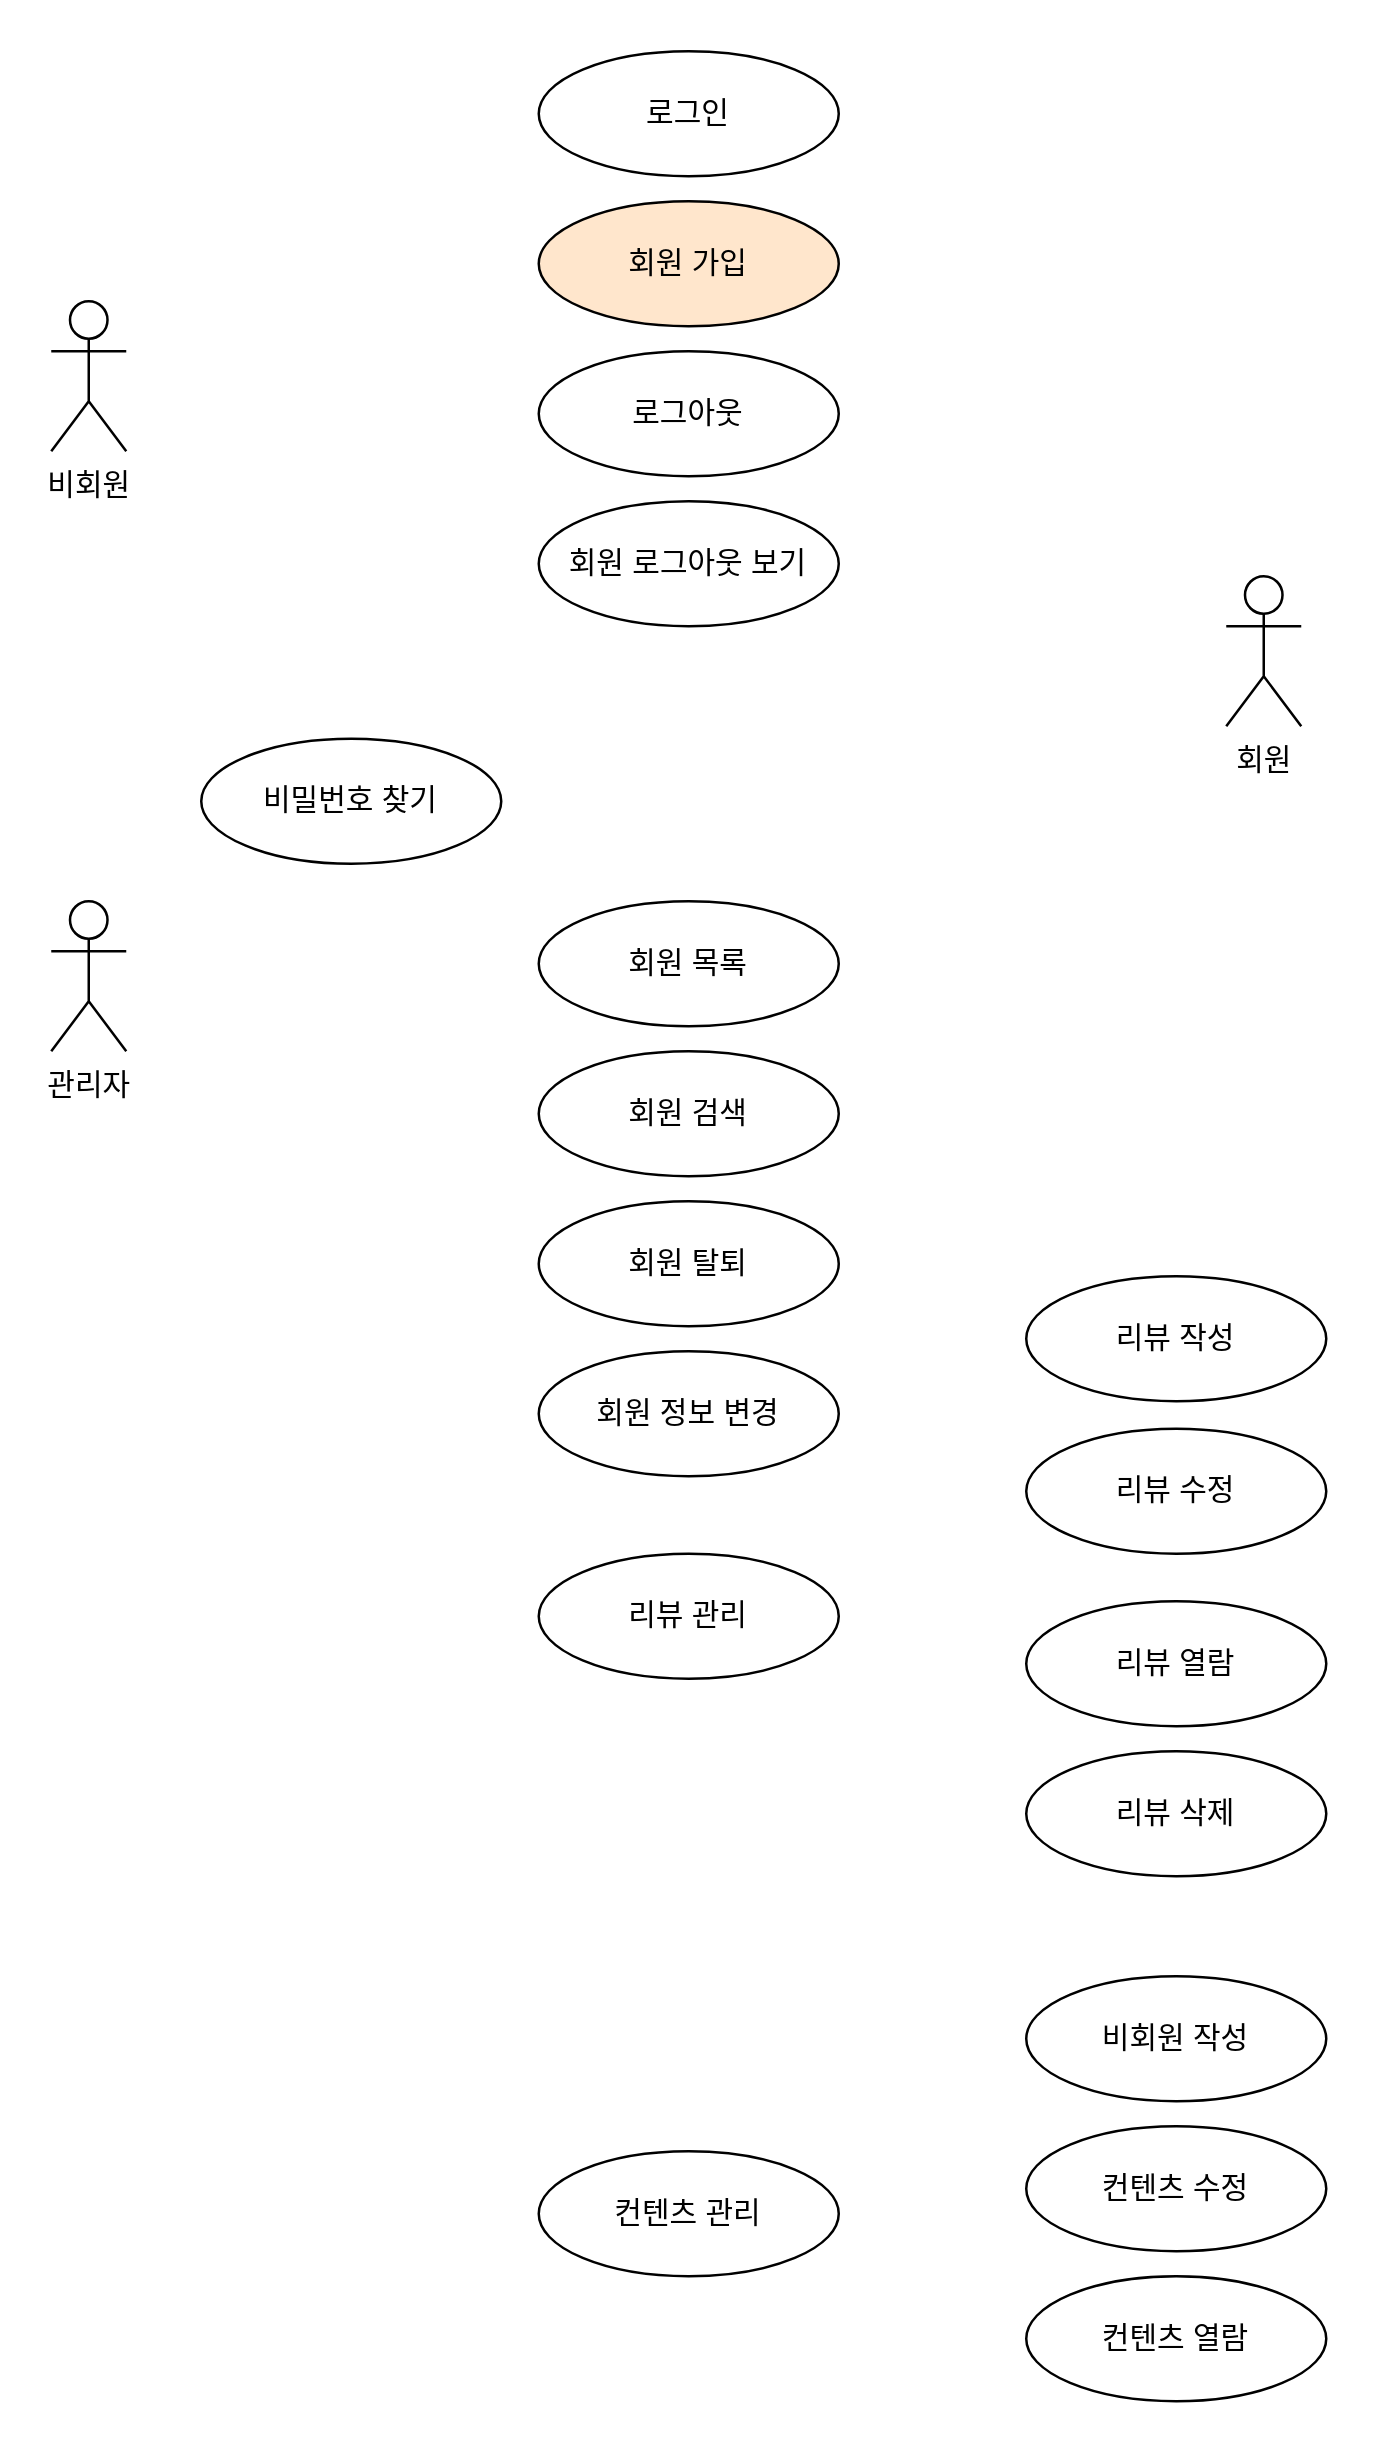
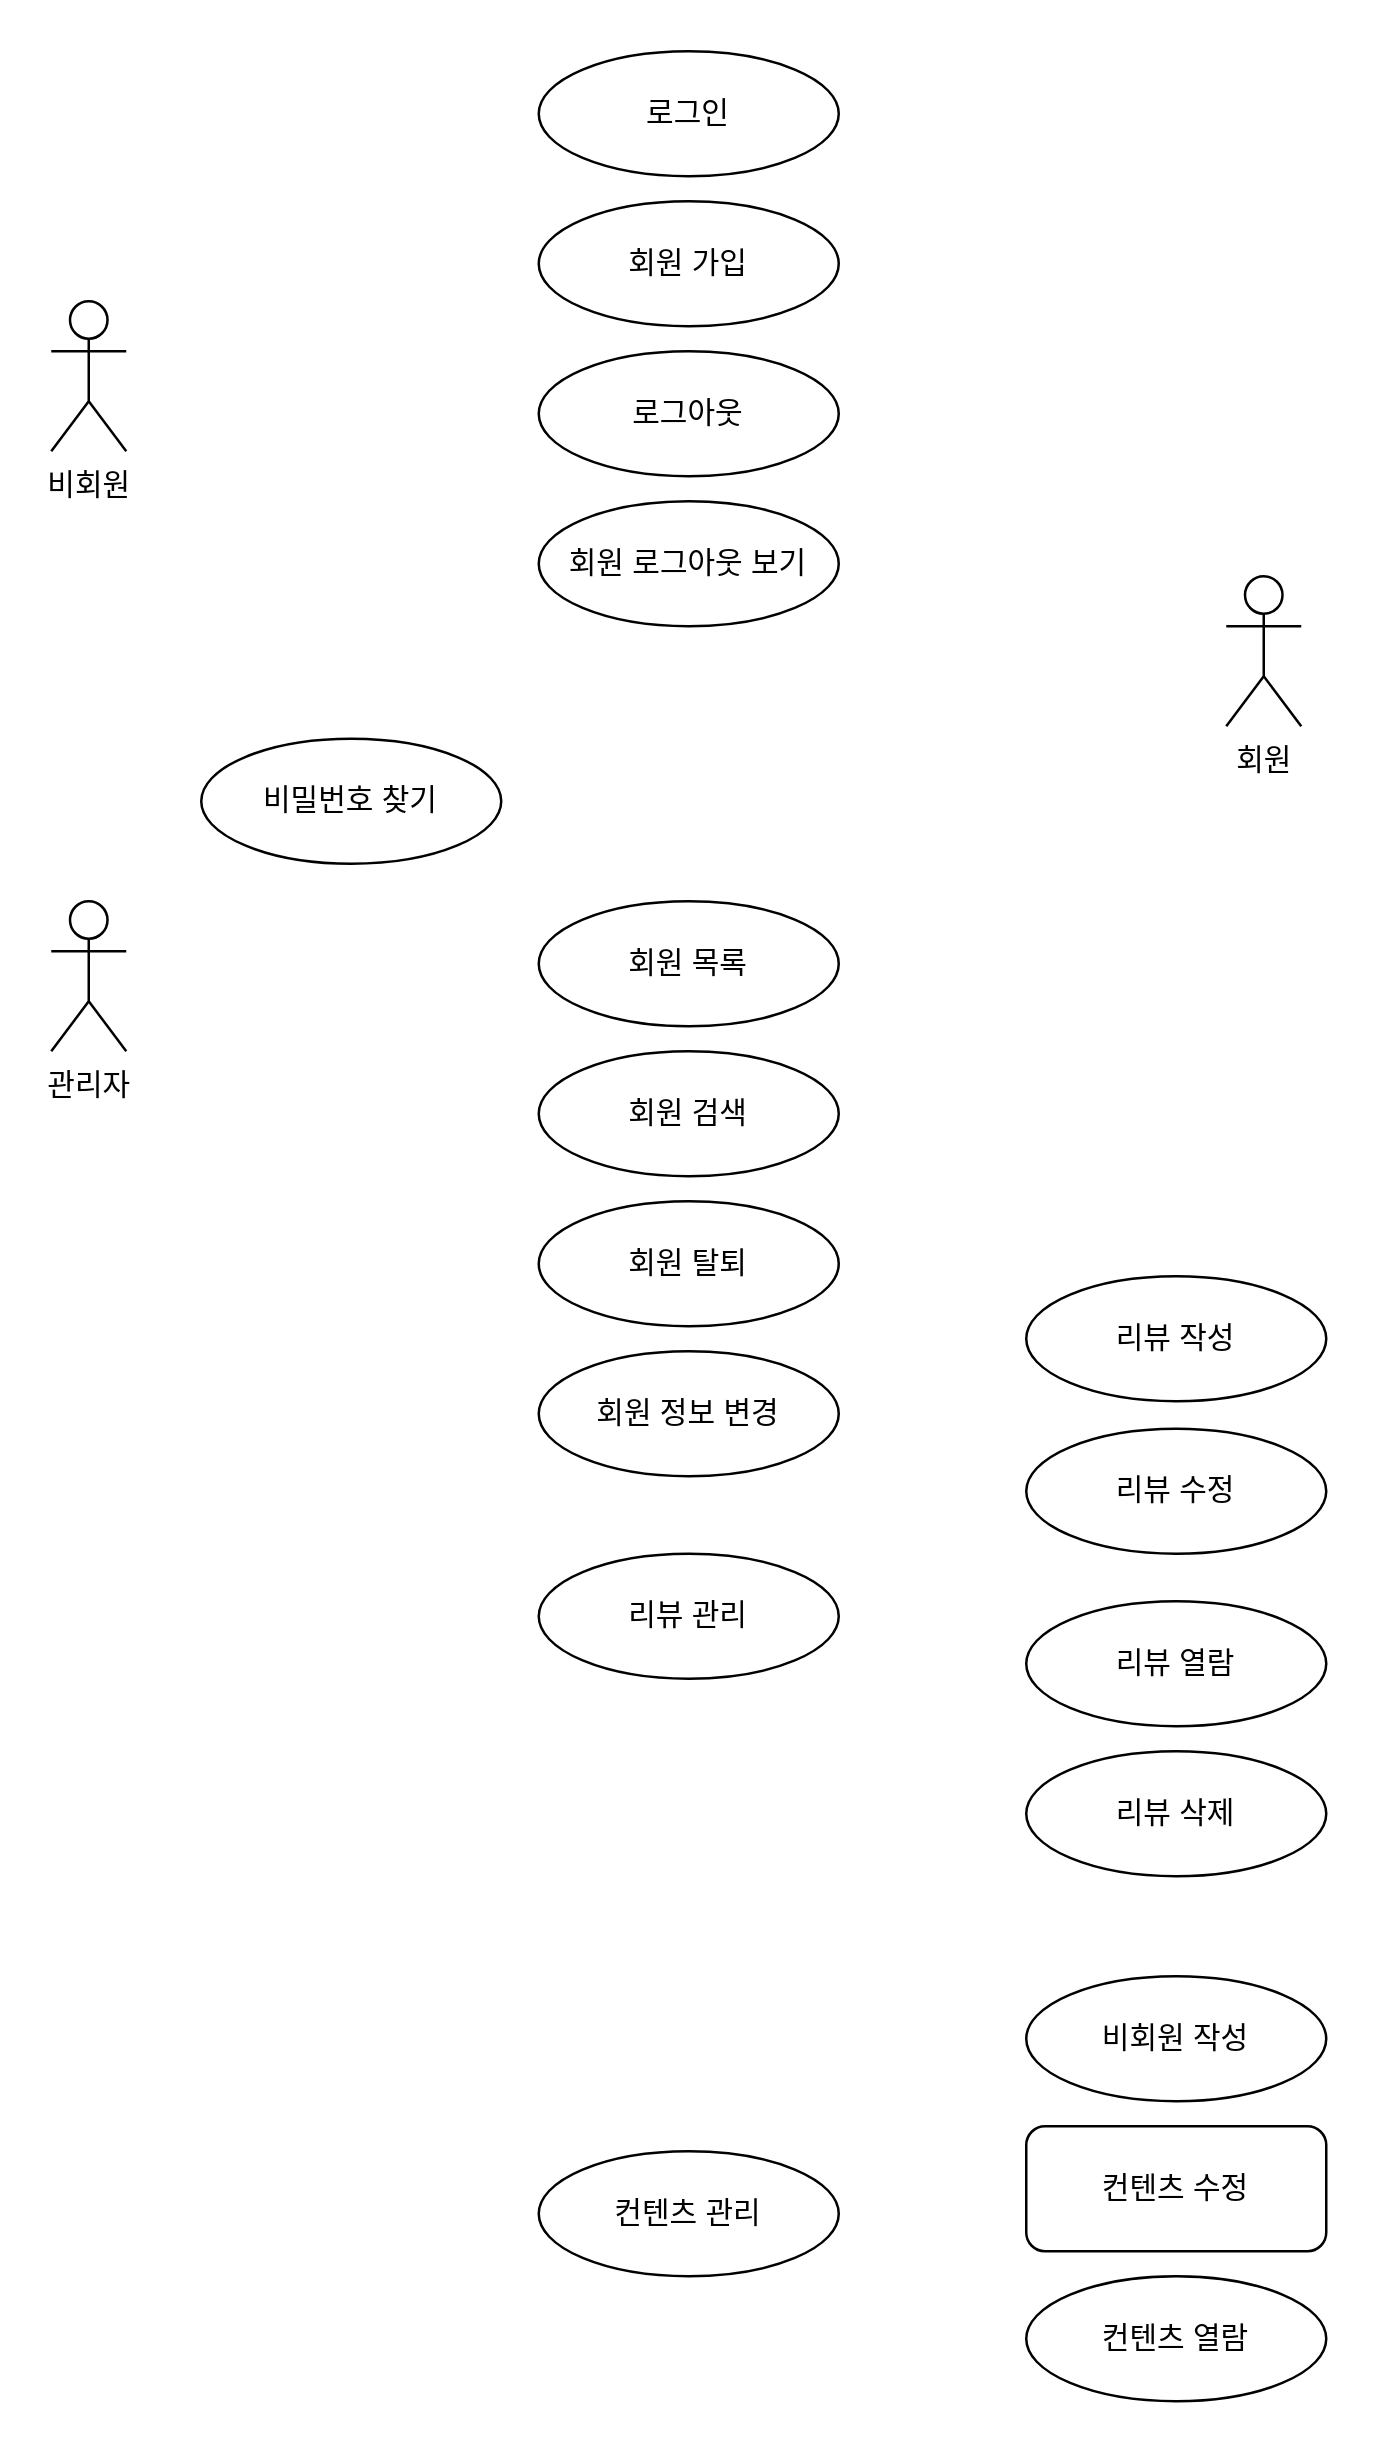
  <mxCell id="0" />
  <mxCell id="1" parent="0" />
  <mxCell id="2" value="비회원" style="shape=umlActor;verticalLabelPosition=bottom;verticalAlign=top;html=1;outlineConnect=0;" vertex="1" parent="1"><mxGeometry x="20" y="120" width="30" height="60" as="geometry" /></mxCell>
  <mxCell id="3" value="회원" style="shape=umlActor;verticalLabelPosition=bottom;verticalAlign=top;html=1;outlineConnect=0;" vertex="1" parent="1"><mxGeometry x="490" y="230" width="30" height="60" as="geometry" /></mxCell>
  <mxCell id="4" value="관리자" style="shape=umlActor;verticalLabelPosition=bottom;verticalAlign=top;html=1;outlineConnect=0;" vertex="1" parent="1"><mxGeometry x="20" y="360" width="30" height="60" as="geometry" /></mxCell>
- <mxCell id="5" value="회원 가입" style="ellipse;whiteSpace=wrap;html=1;fillColor=#ffe6cc;" vertex="1" parent="1"><mxGeometry x="215" y="80" width="120" height="50" as="geometry" /></mxCell>
+ <mxCell id="5" value="회원 가입" style="ellipse;whiteSpace=wrap;html=1;" vertex="1" parent="1"><mxGeometry x="215" y="80" width="120" height="50" as="geometry" /></mxCell>
  <mxCell id="6" value="로그인" style="ellipse;whiteSpace=wrap;html=1;" vertex="1" parent="1"><mxGeometry x="215" y="20" width="120" height="50" as="geometry" /></mxCell>
  <mxCell id="7" value="로그아웃" style="ellipse;whiteSpace=wrap;html=1;" vertex="1" parent="1"><mxGeometry x="215" y="140" width="120" height="50" as="geometry" /></mxCell>
  <mxCell id="8" value="회원 로그아웃 보기" style="ellipse;whiteSpace=wrap;html=1;" vertex="1" parent="1"><mxGeometry x="215" y="200" width="120" height="50" as="geometry" /></mxCell>
  <mxCell id="9" value="비밀번호 찾기" style="ellipse;whiteSpace=wrap;html=1;" vertex="1" parent="1"><mxGeometry x="80" y="295" width="120" height="50" as="geometry" /></mxCell>
  <mxCell id="10" value="회원 목록" style="ellipse;whiteSpace=wrap;html=1;" vertex="1" parent="1"><mxGeometry x="215" y="360" width="120" height="50" as="geometry" /></mxCell>
  <mxCell id="11" value="회원 검색" style="ellipse;whiteSpace=wrap;html=1;" vertex="1" parent="1"><mxGeometry x="215" y="420" width="120" height="50" as="geometry" /></mxCell>
  <mxCell id="12" value="회원 탈퇴" style="ellipse;whiteSpace=wrap;html=1;" vertex="1" parent="1"><mxGeometry x="215" y="480" width="120" height="50" as="geometry" /></mxCell>
  <mxCell id="13" value="회원 정보 변경" style="ellipse;whiteSpace=wrap;html=1;" vertex="1" parent="1"><mxGeometry x="215" y="540" width="120" height="50" as="geometry" /></mxCell>
  <mxCell id="14" value="리뷰 열람" style="ellipse;whiteSpace=wrap;html=1;" vertex="1" parent="1"><mxGeometry x="410" y="640" width="120" height="50" as="geometry" /></mxCell>
  <mxCell id="15" value="리뷰 관리" style="ellipse;whiteSpace=wrap;html=1;" vertex="1" parent="1"><mxGeometry x="215" y="621" width="120" height="50" as="geometry" /></mxCell>
  <mxCell id="16" value="리뷰 수정" style="ellipse;whiteSpace=wrap;html=1;" vertex="1" parent="1"><mxGeometry x="410" y="571" width="120" height="50" as="geometry" /></mxCell>
  <mxCell id="17" value="리뷰 삭제" style="ellipse;whiteSpace=wrap;html=1;" vertex="1" parent="1"><mxGeometry x="410" y="700" width="120" height="50" as="geometry" /></mxCell>
  <mxCell id="18" value="비회원 작성" style="ellipse;whiteSpace=wrap;html=1;" vertex="1" parent="1"><mxGeometry x="410" y="790" width="120" height="50" as="geometry" /></mxCell>
- <mxCell id="19" value="컨텐츠 수정" style="ellipse;whiteSpace=wrap;html=1;" vertex="1" parent="1"><mxGeometry x="410" y="850" width="120" height="50" as="geometry" /></mxCell>
+ <mxCell id="19" value="컨텐츠 수정" style="whiteSpace=wrap;html=1;rounded=1;" vertex="1" parent="1"><mxGeometry x="410" y="850" width="120" height="50" as="geometry" /></mxCell>
  <mxCell id="20" value="리뷰 작성" style="ellipse;whiteSpace=wrap;html=1;" vertex="1" parent="1"><mxGeometry x="410" y="510" width="120" height="50" as="geometry" /></mxCell>
  <mxCell id="21" value="컨텐츠 열람" style="ellipse;whiteSpace=wrap;html=1;" vertex="1" parent="1"><mxGeometry x="410" y="910" width="120" height="50" as="geometry" /></mxCell>
  <mxCell id="22" value="컨텐츠 관리" style="ellipse;whiteSpace=wrap;html=1;" vertex="1" parent="1"><mxGeometry x="215" y="860" width="120" height="50" as="geometry" /></mxCell>
